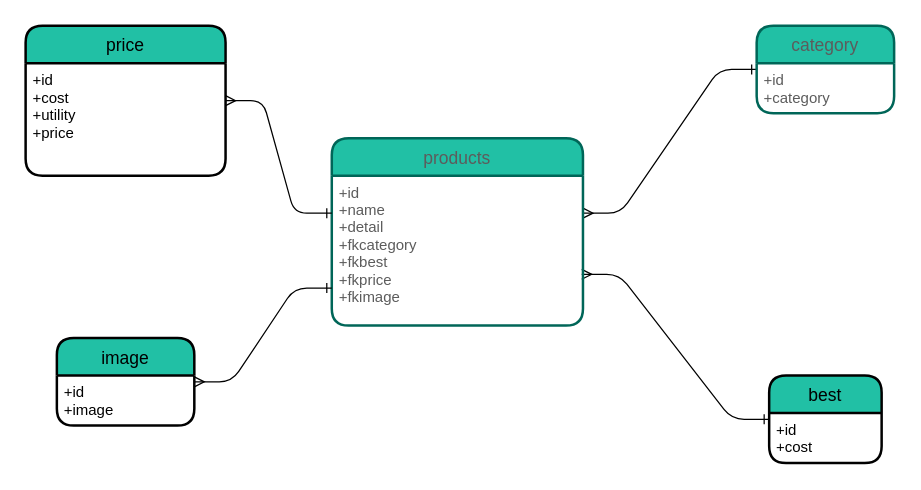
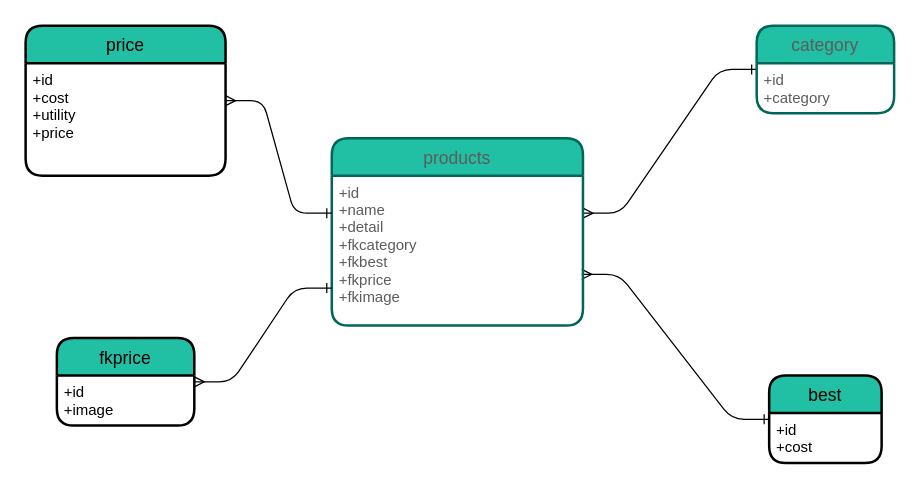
  <mxCell id="0" />
  <mxCell id="1" parent="0" />
  <mxCell id="2" value="" style="edgeStyle=entityRelationEdgeStyle;fontSize=12;html=1;endArrow=ERone;strokeColor=#000000;fillColor=#21C0A5;entryX=0;entryY=0.5;entryDx=0;entryDy=0;exitX=1;exitY=0.25;exitDx=0;exitDy=0;startArrow=ERmany;startFill=0;endFill=0;" edge="1" parent="1" source="5" target="6"><mxGeometry width="100" height="100" relative="1" as="geometry"><mxPoint x="345" y="40" as="sourcePoint" /><mxPoint x="445" as="targetPoint" y="-60" /></mxGeometry></mxCell>
  <mxCell id="3" value="" style="fontSize=12;html=1;endArrow=ERone;strokeColor=#000000;fillColor=#21C0A5;entryX=0;entryY=0.5;entryDx=0;entryDy=0;exitX=0.995;exitY=0.658;exitDx=0;exitDy=0;endFill=0;startArrow=ERmany;startFill=0;edgeStyle=entityRelationEdgeStyle;elbow=vertical;exitPerimeter=0;" edge="1" parent="1" source="5" target="8"><mxGeometry width="100" height="100" relative="1" as="geometry"><mxPoint x="315" y="270" as="sourcePoint" /><mxPoint x="415" y="170" as="targetPoint" /></mxGeometry></mxCell>
  <mxCell id="4" value="products" style="swimlane;childLayout=stackLayout;horizontal=1;startSize=30;horizontalStack=0;rounded=1;fontSize=14;fontStyle=0;strokeWidth=2;resizeParent=0;resizeLast=1;shadow=0;dashed=0;align=center;fillColor=#21C0A5;strokeColor=#006658;fontColor=#5C5C5C;" vertex="1" parent="1"><mxGeometry x="265" y="110" width="201" height="150" as="geometry" /></mxCell>
  <mxCell id="5" value="+id&#10;+name&#10;+detail&#10;+fkcategory&#10;+fkbest&#10;+fkprice&#10;+fkimage" style="align=left;strokeColor=none;fillColor=none;spacingLeft=4;fontSize=12;verticalAlign=top;resizable=0;rotatable=0;part=1;fontColor=#5C5C5C;" vertex="1" parent="4"><mxGeometry y="30" width="201" height="120" as="geometry" /></mxCell>
  <mxCell id="6" value="category" style="swimlane;childLayout=stackLayout;horizontal=1;startSize=30;horizontalStack=0;rounded=1;fontSize=14;fontStyle=0;strokeWidth=2;resizeParent=0;resizeLast=1;shadow=0;dashed=0;align=center;fillColor=#21C0A5;strokeColor=#006658;fontColor=#5C5C5C;swimlaneLine=1;" vertex="1" parent="1"><mxGeometry x="605" y="20" width="110" height="70" as="geometry" /></mxCell>
  <mxCell id="7" value="+id&#10;+category" style="align=left;strokeColor=none;fillColor=none;spacingLeft=4;fontSize=12;verticalAlign=top;resizable=0;rotatable=0;part=1;fontColor=#5C5C5C;" vertex="1" parent="6"><mxGeometry y="30" width="110" height="40" as="geometry" /></mxCell>
  <mxCell id="8" value="best" style="swimlane;childLayout=stackLayout;horizontal=1;startSize=30;horizontalStack=0;rounded=1;fontSize=14;fontStyle=0;strokeWidth=2;resizeParent=0;resizeLast=1;shadow=0;dashed=0;align=center;sketch=0;fillColor=#21C0A5;" vertex="1" parent="1"><mxGeometry x="615" y="300" width="90" height="70" as="geometry" /></mxCell>
  <mxCell id="9" value="+id&#10;+cost" style="align=left;strokeColor=none;fillColor=none;spacingLeft=4;fontSize=12;verticalAlign=top;resizable=0;rotatable=0;part=1;" vertex="1" parent="8"><mxGeometry y="30" width="90" height="40" as="geometry" /></mxCell>
  <mxCell id="10" style="edgeStyle=entityRelationEdgeStyle;rounded=1;sketch=0;orthogonalLoop=1;jettySize=auto;html=1;entryX=0;entryY=0.25;entryDx=0;entryDy=0;startArrow=ERmany;startFill=0;endArrow=ERone;endFill=0;strokeColor=#000000;fillColor=#21C0A5;fontColor=#5C5C5C;" edge="1" parent="1" source="14" target="5"><mxGeometry relative="1" as="geometry" /></mxCell>
  <mxCell id="11" style="edgeStyle=entityRelationEdgeStyle;rounded=1;sketch=0;orthogonalLoop=1;jettySize=auto;html=1;entryX=0;entryY=0.75;entryDx=0;entryDy=0;startArrow=ERmany;startFill=0;endArrow=ERone;endFill=0;strokeColor=#000000;fillColor=#21C0A5;fontColor=#5C5C5C;" edge="1" parent="1" source="12" target="5"><mxGeometry relative="1" as="geometry" /></mxCell>
- <mxCell id="12" value="image" style="swimlane;childLayout=stackLayout;horizontal=1;startSize=30;horizontalStack=0;rounded=1;fontSize=14;fontStyle=0;strokeWidth=2;resizeParent=0;resizeLast=1;shadow=0;dashed=0;align=center;sketch=0;fillColor=#21C0A5;" vertex="1" parent="1"><mxGeometry x="45" y="270" width="110" height="70" as="geometry" /></mxCell>
+ <mxCell id="12" value="fkprice" style="swimlane;childLayout=stackLayout;horizontal=1;startSize=30;horizontalStack=0;rounded=1;fontSize=14;fontStyle=0;strokeWidth=2;resizeParent=0;resizeLast=1;shadow=0;dashed=0;align=center;sketch=0;fillColor=#21C0A5;" vertex="1" parent="1"><mxGeometry x="45" y="270" width="110" height="70" as="geometry" /></mxCell>
  <mxCell id="13" value="+id&#10;+image" style="align=left;strokeColor=none;fillColor=none;spacingLeft=4;fontSize=12;verticalAlign=top;resizable=0;rotatable=0;part=1;" vertex="1" parent="12"><mxGeometry y="30" width="110" height="40" as="geometry" /></mxCell>
  <mxCell id="14" value="price" style="swimlane;childLayout=stackLayout;horizontal=1;startSize=30;horizontalStack=0;rounded=1;fontSize=14;fontStyle=0;strokeWidth=2;resizeParent=0;resizeLast=1;shadow=0;dashed=0;align=center;sketch=0;fillColor=#21C0A5;" vertex="1" parent="1"><mxGeometry x="20" y="20" width="160" height="120" as="geometry" /></mxCell>
  <mxCell id="15" value="+id&#10;+cost&#10;+utility&#10;+price" style="align=left;strokeColor=none;fillColor=none;spacingLeft=4;fontSize=12;verticalAlign=top;resizable=0;rotatable=0;part=1;" vertex="1" parent="14"><mxGeometry y="30" width="160" height="90" as="geometry" /></mxCell>
